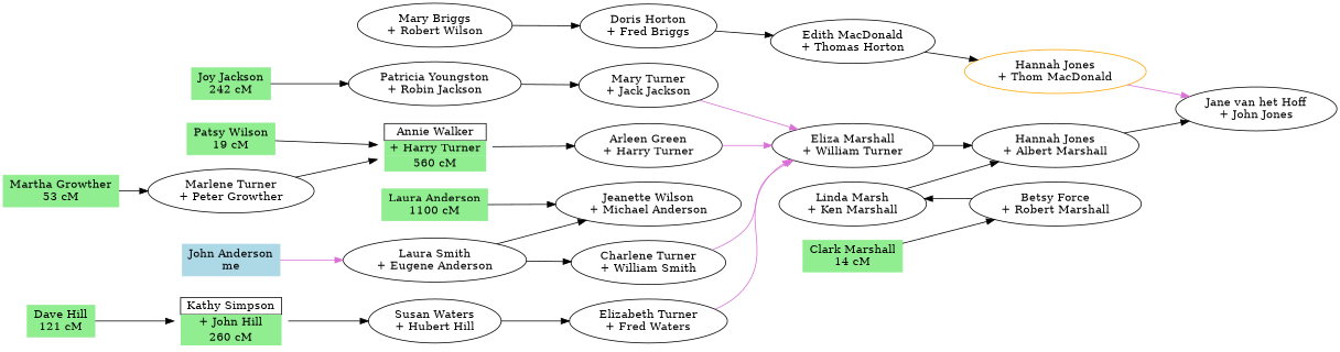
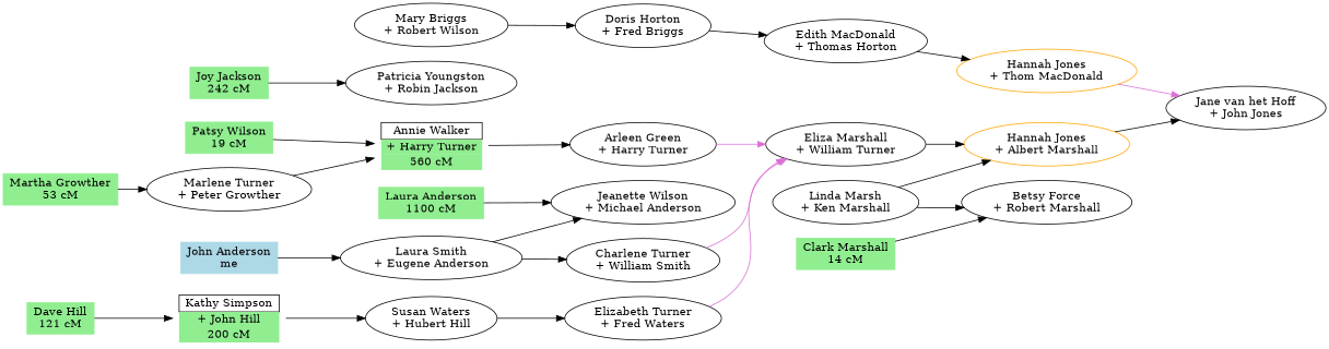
  digraph {
    rankdir=LR
    n1 [color=lightgreen label="Patsy Wilson\n19 cM" shape=record style=filled]
    n2 [label=< <table cellpadding="2" cellborder="0" cellspacing="0" border="0"> <tr><td border="1"> Annie Walker </td></tr> <tr><td bgcolor="lightgreen"> + Harry Turner </td></tr> <tr><td bgcolor="lightgreen">560 cM</td></tr> </table> > shape=none]
    n3 [label="Mary Briggs\n+ Robert Wilson"]
    n4 [label="Doris Horton\n+ Fred Briggs"]
    n5 [label="Edith MacDonald\n+ Thomas Horton"]
    n6 [color=orange label="Hannah Jones\n+ Thom MacDonald"]
    n7 [label="Jane van het Hoff\n+ John Jones"]
    n8 [label="Susan Waters\n+ Hubert Hill"]
    n9 [label="Elizabeth Turner\n+ Fred Waters"]
    n10 [label="Eliza Marshall\n+ William Turner"]
-   n11 [color=black label="Hannah Jones\n+ Albert Marshall"]
+   n11 [color=orange label="Hannah Jones\n+ Albert Marshall"]
    n12 [color=lightgreen label="Dave Hill\n121 cM" shape=record style=filled]
-   n13 [label=< <table cellpadding="2" cellborder="0" cellspacing="0" border="0"> <tr><td border="1"> Kathy Simpson </td></tr> <tr><td bgcolor="lightgreen"> + John Hill </td></tr> <tr><td bgcolor="lightgreen">260 cM</td></tr> </table> > shape=none]
+   n13 [label=< <table cellpadding="2" cellborder="0" cellspacing="0" border="0"> <tr><td border="1"> Kathy Simpson </td></tr> <tr><td bgcolor="lightgreen"> + John Hill </td></tr> <tr><td bgcolor="lightgreen">200 cM</td></tr> </table> > shape=none]
    n14 [color=lightgreen label="Joy Jackson\n242 cM" shape=record style=filled]
    n15 [label="Patricia Youngston\n+ Robin Jackson"]
-   n16 [label="Mary Turner\n+ Jack Jackson"]
    n17 [label="Arleen Green\n+ Harry Turner"]
    n18 [color=lightgreen label="Martha Growther\n53 cM" shape=record style=filled]
    n19 [label="Marlene Turner\n+ Peter Growther"]
    n20 [color=lightblue label="John Anderson\nme" shape=record style=filled]
    n21 [label="Laura Smith\n+ Eugene Anderson"]
    n22 [label="Jeanette Wilson\n+ Michael Anderson"]
    n23 [label="Charlene Turner\n+ William Smith"]
    n24 [color=lightgreen label="Clark Marshall\n14 cM" shape=record style=filled]
    n25 [label="Betsy Force\n+ Robert Marshall"]
    n26 [label="Linda Marsh\n+ Ken Marshall"]
    n27 [color=lightgreen label="Laura Anderson\n1100 cM" shape=record style=filled]
    n1 -> n2
    n2 -> n17
    n3 -> n4
    n4 -> n5
    n5 -> n6
    n6 -> n7 [color=orchid]
    n8 -> n9
    n9 -> n10 [color=orchid]
    n10 -> n11
    n11 -> n7
    n12 -> n13
    n13 -> n8
    n14 -> n15
-   n15 -> n16
-   n16 -> n10 [color=orchid]
    n17 -> n10 [color=orchid]
    n18 -> n19
    n19 -> n2
-   n20 -> n21 [color=orchid]
+   n20 -> n21
    n21 -> n22
    n21 -> n23
    n23 -> n10 [color=orchid]
    n24 -> n25
-   n25 -> n26
+   n26 -> n25
    n26 -> n11
    n27 -> n22
  }
